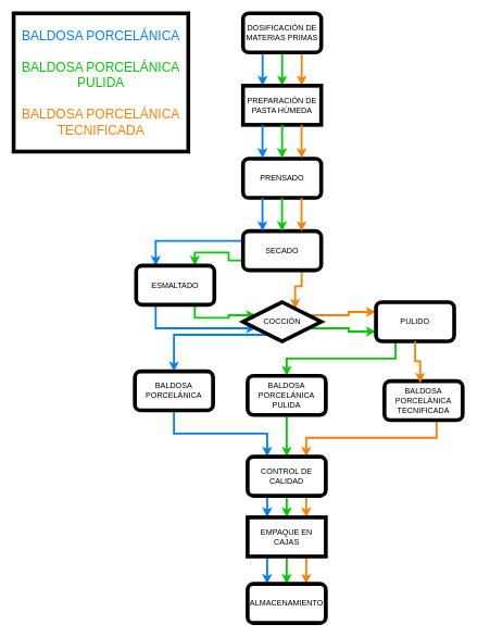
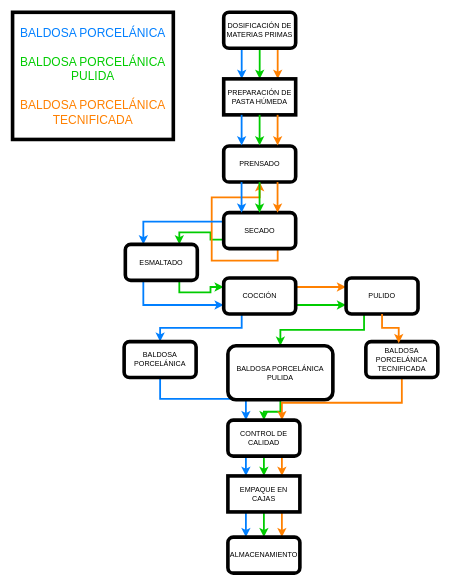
  <mxCell id="0" />
  <mxCell id="1" parent="0" />
  <mxCell id="2" style="edgeStyle=orthogonalEdgeStyle;rounded=0;orthogonalLoop=1;jettySize=auto;html=1;exitX=0.25;exitY=1;exitDx=0;exitDy=0;entryX=0.25;entryY=0;entryDx=0;entryDy=0;strokeColor=#007FFF;strokeWidth=3;" edge="1" parent="1" source="5" target="6"><mxGeometry relative="1" as="geometry" /></mxCell>
  <mxCell id="3" value="" style="edgeStyle=orthogonalEdgeStyle;rounded=0;orthogonalLoop=1;jettySize=auto;html=1;strokeColor=#00CC00;strokeWidth=3;" edge="1" parent="1" source="5" target="6"><mxGeometry relative="1" as="geometry" /></mxCell>
  <mxCell id="4" style="edgeStyle=orthogonalEdgeStyle;rounded=0;orthogonalLoop=1;jettySize=auto;html=1;exitX=0.75;exitY=1;exitDx=0;exitDy=0;entryX=0.75;entryY=0;entryDx=0;entryDy=0;strokeColor=#FF8000;strokeWidth=3;" edge="1" parent="1" source="5" target="6"><mxGeometry relative="1" as="geometry" /></mxCell>
  <mxCell id="5" value="&lt;div&gt;DOSIFICACIÓN DE MATERIAS PRIMAS&lt;br&gt;&lt;/div&gt;" style="rounded=1;whiteSpace=wrap;html=1;strokeWidth=6;" vertex="1" parent="1"><mxGeometry x="372" y="20" width="120" height="60" as="geometry" /></mxCell>
  <mxCell id="6" value="PREPARACIÓN DE PASTA HÚMEDA" style="whiteSpace=wrap;html=1;strokeWidth=6;" vertex="1" parent="1"><mxGeometry x="372" y="131" width="120" height="60" as="geometry" /></mxCell>
  <mxCell id="7" style="edgeStyle=orthogonalEdgeStyle;rounded=0;orthogonalLoop=1;jettySize=auto;html=1;exitX=0;exitY=0.75;exitDx=0;exitDy=0;entryX=0.75;entryY=0;entryDx=0;entryDy=0;strokeColor=#00CC00;strokeWidth=3;" edge="1" parent="1" source="11" target="14"><mxGeometry relative="1" as="geometry" /></mxCell>
  <mxCell id="8" value="PRENSADO" style="rounded=1;whiteSpace=wrap;html=1;strokeWidth=6;" vertex="1" parent="1"><mxGeometry x="372" y="243" width="120" height="60" as="geometry" /></mxCell>
- <mxCell id="9" value="" style="edgeStyle=orthogonalEdgeStyle;rounded=0;orthogonalLoop=1;jettySize=auto;html=1;exitX=0.75;exitY=1;exitDx=0;exitDy=0;entryX=0.75;entryY=0;entryDx=0;entryDy=0;strokeColor=#FF8000;strokeWidth=3;" edge="1" parent="1" source="11" target="18"><mxGeometry relative="1" as="geometry" /></mxCell>
+ <mxCell id="9" value="" style="edgeStyle=orthogonalEdgeStyle;rounded=0;orthogonalLoop=1;jettySize=auto;html=1;exitX=0.75;exitY=1;exitDx=0;exitDy=0;strokeColor=#FF8000;strokeWidth=3;" edge="1" parent="1" source="11" target="8"><mxGeometry relative="1" as="geometry" /></mxCell>
  <mxCell id="10" style="edgeStyle=orthogonalEdgeStyle;rounded=0;orthogonalLoop=1;jettySize=auto;html=1;exitX=0;exitY=0.25;exitDx=0;exitDy=0;entryX=0.25;entryY=0;entryDx=0;entryDy=0;strokeColor=#007FFF;strokeWidth=3;" edge="1" parent="1" source="11" target="14"><mxGeometry relative="1" as="geometry" /></mxCell>
  <mxCell id="11" value="&lt;div&gt;SECADO&lt;/div&gt;" style="rounded=1;whiteSpace=wrap;html=1;strokeWidth=6;" vertex="1" parent="1"><mxGeometry x="372" y="354" width="120" height="60" as="geometry" /></mxCell>
  <mxCell id="12" style="edgeStyle=orthogonalEdgeStyle;rounded=0;orthogonalLoop=1;jettySize=auto;html=1;exitX=0.75;exitY=1;exitDx=0;exitDy=0;entryX=0;entryY=0.25;entryDx=0;entryDy=0;strokeColor=#00CC00;strokeWidth=3;" edge="1" parent="1" source="14" target="18"><mxGeometry relative="1" as="geometry" /></mxCell>
  <mxCell id="13" style="edgeStyle=orthogonalEdgeStyle;rounded=0;orthogonalLoop=1;jettySize=auto;html=1;exitX=0.25;exitY=1;exitDx=0;exitDy=0;entryX=0;entryY=0.75;entryDx=0;entryDy=0;strokeColor=#007FFF;strokeWidth=3;" edge="1" parent="1" source="14" target="18"><mxGeometry relative="1" as="geometry" /></mxCell>
  <mxCell id="14" value="ESMALTADO" style="rounded=1;whiteSpace=wrap;html=1;strokeWidth=6;" vertex="1" parent="1"><mxGeometry x="208" y="407" width="120" height="60" as="geometry" /></mxCell>
  <mxCell id="15" value="" style="edgeStyle=orthogonalEdgeStyle;rounded=0;orthogonalLoop=1;jettySize=auto;html=1;strokeColor=#FF8000;entryX=0;entryY=0.25;entryDx=0;entryDy=0;exitX=1;exitY=0.25;exitDx=0;exitDy=0;strokeWidth=3;" edge="1" parent="1" source="18" target="20"><mxGeometry relative="1" as="geometry" /></mxCell>
  <mxCell id="16" style="edgeStyle=orthogonalEdgeStyle;rounded=0;orthogonalLoop=1;jettySize=auto;html=1;exitX=1;exitY=0.75;exitDx=0;exitDy=0;entryX=0;entryY=0.75;entryDx=0;entryDy=0;strokeColor=#00CC00;strokeWidth=3;" edge="1" parent="1" source="18" target="20"><mxGeometry relative="1" as="geometry" /></mxCell>
  <mxCell id="17" style="edgeStyle=orthogonalEdgeStyle;rounded=0;orthogonalLoop=1;jettySize=auto;html=1;exitX=0.25;exitY=1;exitDx=0;exitDy=0;entryX=0.5;entryY=0;entryDx=0;entryDy=0;strokeColor=#007FFF;strokeWidth=3;" edge="1" parent="1" source="18" target="22"><mxGeometry relative="1" as="geometry" /></mxCell>
- <mxCell id="18" value="COCCIÓN" style="rhombus;whiteSpace=wrap;html=1;strokeWidth=6;" vertex="1" parent="1"><mxGeometry x="372" y="463" width="120" height="60" as="geometry" /></mxCell>
+ <mxCell id="18" value="COCCIÓN" style="rounded=1;whiteSpace=wrap;html=1;strokeWidth=6;" vertex="1" parent="1"><mxGeometry x="372" y="463" width="120" height="60" as="geometry" /></mxCell>
  <mxCell id="19" value="" style="edgeStyle=orthogonalEdgeStyle;rounded=0;orthogonalLoop=1;jettySize=auto;html=1;strokeColor=#00CC00;strokeWidth=3;exitX=0.25;exitY=1;exitDx=0;exitDy=0;" edge="1" parent="1" source="20" target="24"><mxGeometry relative="1" as="geometry" /></mxCell>
  <mxCell id="20" value="PULIDO" style="rounded=1;whiteSpace=wrap;html=1;strokeWidth=6;" vertex="1" parent="1"><mxGeometry x="576" y="463" width="120" height="60" as="geometry" /></mxCell>
  <mxCell id="21" style="edgeStyle=orthogonalEdgeStyle;rounded=0;orthogonalLoop=1;jettySize=auto;html=1;exitX=0.5;exitY=1;exitDx=0;exitDy=0;entryX=0.25;entryY=0;entryDx=0;entryDy=0;strokeWidth=3;strokeColor=#007fff;" edge="1" parent="1" source="22" target="38"><mxGeometry relative="1" as="geometry" /></mxCell>
  <mxCell id="22" value="BALDOSA PORCELÁNICA" style="rounded=1;whiteSpace=wrap;html=1;strokeWidth=6;" vertex="1" parent="1"><mxGeometry x="206" y="569" width="120" height="60" as="geometry" /></mxCell>
  <mxCell id="23" style="edgeStyle=orthogonalEdgeStyle;rounded=0;orthogonalLoop=1;jettySize=auto;html=1;exitX=0.5;exitY=1;exitDx=0;exitDy=0;entryX=0.5;entryY=0;entryDx=0;entryDy=0;strokeColor=#00cc00;strokeWidth=3;" edge="1" parent="1" source="24" target="38"><mxGeometry relative="1" as="geometry" /></mxCell>
- <mxCell id="24" value="BALDOSA PORCELÁNICA PULIDA" style="rounded=1;whiteSpace=wrap;html=1;strokeWidth=6;" vertex="1" parent="1"><mxGeometry x="379" y="576" width="120" height="60" as="geometry" /></mxCell>
+ <mxCell id="24" value="BALDOSA PORCELÁNICA PULIDA" style="rounded=1;whiteSpace=wrap;html=1;strokeWidth=6;" vertex="1" parent="1"><mxGeometry x="379" y="576" width="175" height="90" as="geometry" /></mxCell>
  <mxCell id="25" style="edgeStyle=orthogonalEdgeStyle;rounded=0;orthogonalLoop=1;jettySize=auto;html=1;exitX=0.5;exitY=1;exitDx=0;exitDy=0;entryX=0.75;entryY=0;entryDx=0;entryDy=0;strokeWidth=3;strokeColor=#ff8000;" edge="1" parent="1" source="26" target="38"><mxGeometry relative="1" as="geometry"><Array as="points"><mxPoint x="669" y="671" /><mxPoint x="469" y="671" /></Array></mxGeometry></mxCell>
- <mxCell id="26" value="BALDOSA PORCELÁNICA TECNIFICADA" style="rounded=1;whiteSpace=wrap;html=1;strokeWidth=6;" vertex="1" parent="1"><mxGeometry x="589" y="584" width="120" height="60" as="geometry" /></mxCell>
+ <mxCell id="26" value="BALDOSA PORCELÁNICA TECNIFICADA" style="rounded=1;whiteSpace=wrap;html=1;strokeWidth=6;" vertex="1" parent="1"><mxGeometry x="609" y="569" width="120" height="60" as="geometry" /></mxCell>
  <mxCell id="27" style="edgeStyle=orthogonalEdgeStyle;rounded=0;orthogonalLoop=1;jettySize=auto;html=1;exitX=0.25;exitY=1;exitDx=0;exitDy=0;entryX=0.25;entryY=0;entryDx=0;entryDy=0;strokeColor=#007FFF;strokeWidth=3;" edge="1" parent="1"><mxGeometry relative="1" as="geometry"><mxPoint x="401.87" y="191" as="sourcePoint" /><mxPoint x="401.87" y="242" as="targetPoint" /></mxGeometry></mxCell>
  <mxCell id="28" value="" style="edgeStyle=orthogonalEdgeStyle;rounded=0;orthogonalLoop=1;jettySize=auto;html=1;strokeColor=#00CC00;strokeWidth=3;" edge="1" parent="1"><mxGeometry relative="1" as="geometry"><mxPoint x="431.87" y="191" as="sourcePoint" /><mxPoint x="431.87" y="242" as="targetPoint" /></mxGeometry></mxCell>
  <mxCell id="29" style="edgeStyle=orthogonalEdgeStyle;rounded=0;orthogonalLoop=1;jettySize=auto;html=1;exitX=0.75;exitY=1;exitDx=0;exitDy=0;entryX=0.75;entryY=0;entryDx=0;entryDy=0;strokeColor=#FF8000;strokeWidth=3;" edge="1" parent="1"><mxGeometry relative="1" as="geometry"><mxPoint x="461.87" y="191" as="sourcePoint" /><mxPoint x="461.87" y="242" as="targetPoint" /></mxGeometry></mxCell>
  <mxCell id="30" style="edgeStyle=orthogonalEdgeStyle;rounded=0;orthogonalLoop=1;jettySize=auto;html=1;exitX=0.5;exitY=1;exitDx=0;exitDy=0;entryX=0.457;entryY=0.045;entryDx=0;entryDy=0;entryPerimeter=0;strokeColor=#FF8000;strokeWidth=3;" edge="1" parent="1" source="20" target="26"><mxGeometry relative="1" as="geometry" /></mxCell>
  <mxCell id="31" style="edgeStyle=orthogonalEdgeStyle;rounded=0;orthogonalLoop=1;jettySize=auto;html=1;exitX=0.25;exitY=1;exitDx=0;exitDy=0;entryX=0.25;entryY=0;entryDx=0;entryDy=0;strokeColor=#007FFF;strokeWidth=3;" edge="1" parent="1"><mxGeometry relative="1" as="geometry"><mxPoint x="401.79" y="303" as="sourcePoint" /><mxPoint x="401.79" y="354" as="targetPoint" /></mxGeometry></mxCell>
  <mxCell id="32" value="" style="edgeStyle=orthogonalEdgeStyle;rounded=0;orthogonalLoop=1;jettySize=auto;html=1;strokeColor=#00CC00;strokeWidth=3;" edge="1" parent="1"><mxGeometry relative="1" as="geometry"><mxPoint x="431.79" y="303" as="sourcePoint" /><mxPoint x="431.79" y="354" as="targetPoint" /></mxGeometry></mxCell>
  <mxCell id="33" style="edgeStyle=orthogonalEdgeStyle;rounded=0;orthogonalLoop=1;jettySize=auto;html=1;exitX=0.75;exitY=1;exitDx=0;exitDy=0;entryX=0.75;entryY=0;entryDx=0;entryDy=0;strokeColor=#FF8000;strokeWidth=3;" edge="1" parent="1"><mxGeometry relative="1" as="geometry"><mxPoint x="461.79" y="303" as="sourcePoint" /><mxPoint x="461.79" y="354" as="targetPoint" /></mxGeometry></mxCell>
  <mxCell id="34" value="&lt;div style=&quot;font-size: 20px;&quot;&gt;&lt;font style=&quot;font-size: 20px;&quot; color=&quot;#007fff&quot;&gt;BALDOSA PORCELÁNICA&lt;br&gt;&lt;/font&gt;&lt;/div&gt;&lt;div style=&quot;font-size: 20px;&quot;&gt;&lt;font style=&quot;font-size: 20px;&quot; color=&quot;#007fff&quot;&gt;&lt;br&gt;&lt;/font&gt;&lt;/div&gt;&lt;div style=&quot;font-size: 20px;&quot;&gt;&lt;font style=&quot;font-size: 20px;&quot; color=&quot;#00cc00&quot;&gt;BALDOSA PORCELÁNICA PULIDA&lt;/font&gt;&lt;/div&gt;&lt;div style=&quot;font-size: 20px;&quot;&gt;&lt;font style=&quot;font-size: 20px;&quot; color=&quot;#00cc00&quot;&gt;&lt;br&gt;&lt;/font&gt;&lt;/div&gt;&lt;div style=&quot;font-size: 20px;&quot;&gt;&lt;font style=&quot;font-size: 20px;&quot; color=&quot;#ff8000&quot;&gt;BALDOSA PORCELÁNICA TECNIFICADA&lt;/font&gt;&lt;/div&gt;" style="rounded=0;whiteSpace=wrap;html=1;strokeWidth=6;" vertex="1" parent="1"><mxGeometry x="20" y="20" width="268" height="212" as="geometry" /></mxCell>
  <mxCell id="35" style="edgeStyle=orthogonalEdgeStyle;rounded=0;orthogonalLoop=1;jettySize=auto;html=1;exitX=0.25;exitY=1;exitDx=0;exitDy=0;entryX=0.25;entryY=0;entryDx=0;entryDy=0;strokeWidth=3;strokeColor=#007fff;" edge="1" parent="1" source="38" target="42"><mxGeometry relative="1" as="geometry" /></mxCell>
  <mxCell id="36" style="edgeStyle=orthogonalEdgeStyle;rounded=0;orthogonalLoop=1;jettySize=auto;html=1;exitX=0.5;exitY=1;exitDx=0;exitDy=0;entryX=0.5;entryY=0;entryDx=0;entryDy=0;strokeColor=#00cc00;strokeWidth=3;" edge="1" parent="1" source="38" target="42"><mxGeometry relative="1" as="geometry" /></mxCell>
  <mxCell id="37" style="edgeStyle=orthogonalEdgeStyle;rounded=0;orthogonalLoop=1;jettySize=auto;html=1;exitX=0.75;exitY=1;exitDx=0;exitDy=0;entryX=0.75;entryY=0;entryDx=0;entryDy=0;strokeWidth=3;strokeColor=#ff8000;" edge="1" parent="1" source="38" target="42"><mxGeometry relative="1" as="geometry" /></mxCell>
  <mxCell id="38" value="CONTROL DE CALIDAD" style="rounded=1;whiteSpace=wrap;html=1;strokeWidth=6;" vertex="1" parent="1"><mxGeometry x="379" y="700" width="120" height="60" as="geometry" /></mxCell>
  <mxCell id="39" style="edgeStyle=orthogonalEdgeStyle;rounded=0;orthogonalLoop=1;jettySize=auto;html=1;exitX=0.25;exitY=1;exitDx=0;exitDy=0;entryX=0.25;entryY=0;entryDx=0;entryDy=0;strokeWidth=3;strokeColor=#007fff;" edge="1" parent="1" source="42" target="43"><mxGeometry relative="1" as="geometry" /></mxCell>
  <mxCell id="40" style="edgeStyle=orthogonalEdgeStyle;rounded=0;orthogonalLoop=1;jettySize=auto;html=1;exitX=0.5;exitY=1;exitDx=0;exitDy=0;entryX=0.5;entryY=0;entryDx=0;entryDy=0;strokeColor=#00cc00;strokeWidth=3;" edge="1" parent="1" source="42" target="43"><mxGeometry relative="1" as="geometry" /></mxCell>
  <mxCell id="41" style="edgeStyle=orthogonalEdgeStyle;rounded=0;orthogonalLoop=1;jettySize=auto;html=1;exitX=0.75;exitY=1;exitDx=0;exitDy=0;entryX=0.75;entryY=0;entryDx=0;entryDy=0;strokeWidth=3;strokeColor=#ff8000;" edge="1" parent="1" source="42" target="43"><mxGeometry relative="1" as="geometry" /></mxCell>
  <mxCell id="42" value="EMPAQUE EN CAJAS" style="whiteSpace=wrap;html=1;strokeWidth=6;rounded=0;" vertex="1" parent="1"><mxGeometry x="379" y="793" width="120" height="60" as="geometry" /></mxCell>
  <mxCell id="43" value="ALMACENAMIENTO" style="rounded=1;whiteSpace=wrap;html=1;strokeWidth=6;" vertex="1" parent="1"><mxGeometry x="379" y="895" width="120" height="60" as="geometry" /></mxCell>
